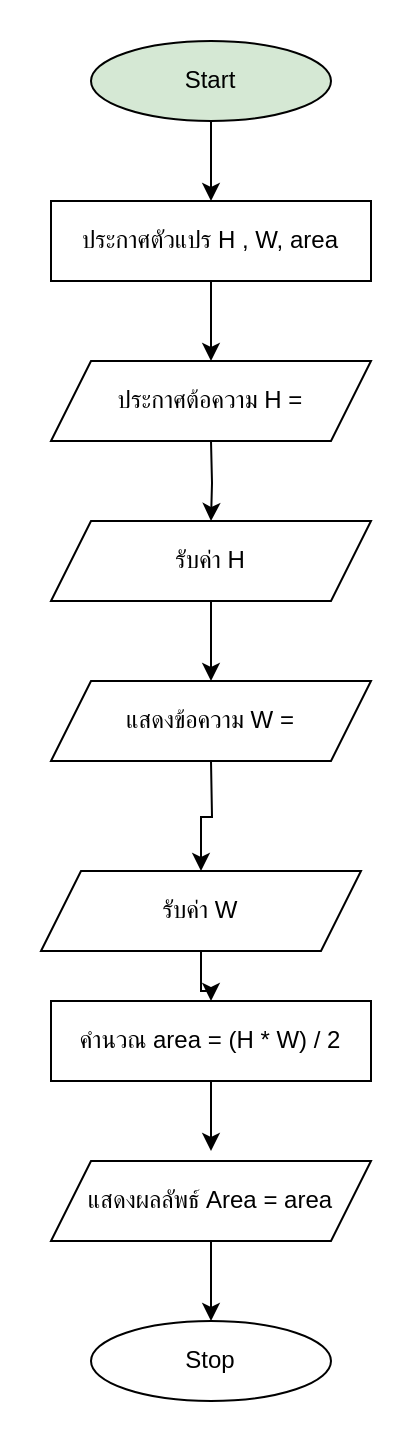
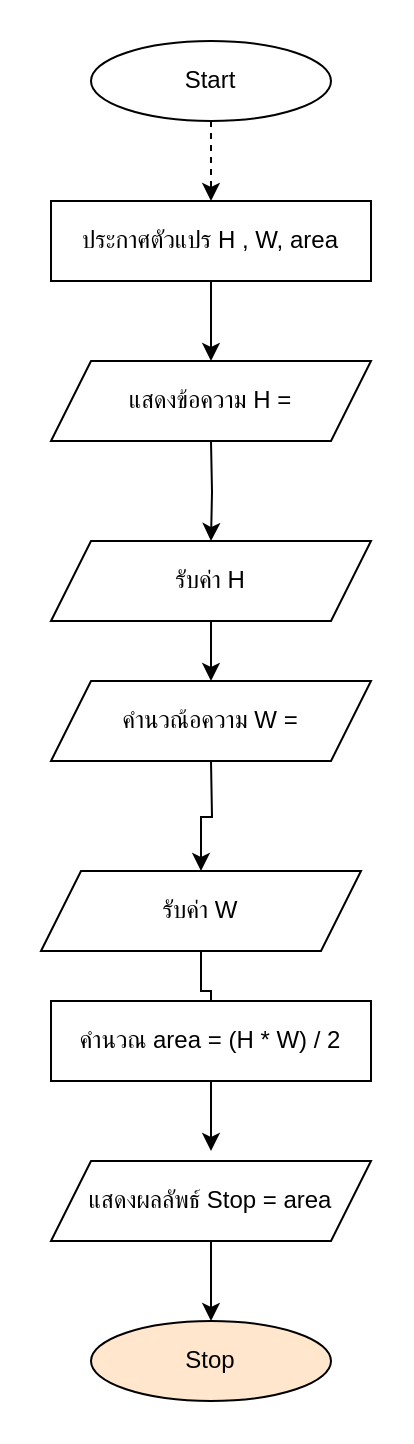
  <mxCell id="0" />
  <mxCell id="1" parent="0" />
- <mxCell id="2" value="" style="edgeStyle=orthogonalEdgeStyle;rounded=0;orthogonalLoop=1;jettySize=auto;html=1;" edge="1" parent="1" source="3" target="14"><mxGeometry relative="1" as="geometry" /></mxCell>
- <mxCell id="3" value="Start" style="ellipse;whiteSpace=wrap;html=1;fillColor=#d5e8d4;" vertex="1" parent="1"><mxGeometry x="45" width="120" height="40" as="geometry" y="20" /></mxCell>
+ <mxCell id="2" value="" style="edgeStyle=orthogonalEdgeStyle;rounded=0;orthogonalLoop=1;jettySize=auto;html=1;dashed=1;" edge="1" parent="1" source="3" target="14"><mxGeometry relative="1" as="geometry" /></mxCell>
+ <mxCell id="3" value="Start" style="ellipse;whiteSpace=wrap;html=1;" vertex="1" parent="1"><mxGeometry x="45" width="120" height="40" as="geometry" y="20" /></mxCell>
  <mxCell id="4" value="" style="edgeStyle=orthogonalEdgeStyle;rounded=0;orthogonalLoop=1;jettySize=auto;html=1;" edge="1" parent="1" target="10"><mxGeometry relative="1" as="geometry"><mxPoint x="105" y="220" as="sourcePoint" /></mxGeometry></mxCell>
  <mxCell id="5" value="" style="edgeStyle=orthogonalEdgeStyle;rounded=0;orthogonalLoop=1;jettySize=auto;html=1;" edge="1" parent="1" target="12"><mxGeometry relative="1" as="geometry"><mxPoint x="105" y="380" as="sourcePoint" /></mxGeometry></mxCell>
  <mxCell id="6" value="คำนวณ area = (H * W) / 2" style="rectangle;whiteSpace=wrap;html=1;" vertex="1" parent="1"><mxGeometry x="25" y="500" width="160" height="40" as="geometry" /></mxCell>
- <mxCell id="7" value="Stop" style="ellipse;whiteSpace=wrap;html=1;" vertex="1" parent="1"><mxGeometry x="45" y="660" width="120" height="40" as="geometry" /></mxCell>
+ <mxCell id="7" value="Stop" style="ellipse;whiteSpace=wrap;html=1;fillColor=#ffe6cc;" vertex="1" parent="1"><mxGeometry x="45" y="660" width="120" height="40" as="geometry" /></mxCell>
  <mxCell id="8" edge="1" parent="1" source="6"><mxGeometry relative="1" as="geometry"><mxPoint x="105" y="575" as="targetPoint" /></mxGeometry></mxCell>
  <mxCell id="9" value="" style="edgeStyle=orthogonalEdgeStyle;rounded=0;orthogonalLoop=1;jettySize=auto;html=1;" edge="1" parent="1" source="10"><mxGeometry relative="1" as="geometry"><mxPoint x="105" y="340" as="targetPoint" /></mxGeometry></mxCell>
- <mxCell id="10" value="รับค่า H" style="shape=parallelogram;perimeter=parallelogramPerimeter;whiteSpace=wrap;html=1;fixedSize=1;" vertex="1" parent="1"><mxGeometry x="25" y="260" width="160" height="40" as="geometry" /></mxCell>
- <mxCell id="11" value="" style="edgeStyle=orthogonalEdgeStyle;rounded=0;orthogonalLoop=1;jettySize=auto;html=1;" edge="1" parent="1" source="12" target="6"><mxGeometry relative="1" as="geometry" /></mxCell>
+ <mxCell id="10" value="รับค่า H" style="shape=parallelogram;perimeter=parallelogramPerimeter;whiteSpace=wrap;html=1;fixedSize=1;" vertex="1" parent="1"><mxGeometry x="25" y="270" width="160" height="40" as="geometry" /></mxCell>
+ <mxCell id="11" value="" style="edgeStyle=orthogonalEdgeStyle;rounded=0;orthogonalLoop=1;jettySize=auto;html=1;endArrow=none;" edge="1" parent="1" source="12" target="6"><mxGeometry relative="1" as="geometry" /></mxCell>
  <mxCell id="12" value="รับค่า W" style="shape=parallelogram;perimeter=parallelogramPerimeter;whiteSpace=wrap;html=1;fixedSize=1;" vertex="1" parent="1"><mxGeometry x="20" y="435" width="160" height="40" as="geometry" /></mxCell>
  <mxCell id="13" value="" style="edgeStyle=orthogonalEdgeStyle;rounded=0;orthogonalLoop=1;jettySize=auto;html=1;" edge="1" parent="1" source="14"><mxGeometry relative="1" as="geometry"><mxPoint x="105" y="180" as="targetPoint" /></mxGeometry></mxCell>
  <mxCell id="14" value="ประกาศตัวแปร H , W, area" style="parallelogram;whiteSpace=wrap;html=1;" vertex="1" parent="1"><mxGeometry x="25" y="100" width="160" height="40" as="geometry" /></mxCell>
  <mxCell id="15" value="" style="edgeStyle=orthogonalEdgeStyle;rounded=0;orthogonalLoop=1;jettySize=auto;html=1;" edge="1" parent="1" source="16" target="7"><mxGeometry relative="1" as="geometry" /></mxCell>
- <mxCell id="16" value="แสดงผลลัพธ์ Area = area" style="shape=parallelogram;perimeter=parallelogramPerimeter;whiteSpace=wrap;html=1;fixedSize=1;" vertex="1" parent="1"><mxGeometry x="25" y="580" width="160" height="40" as="geometry" /></mxCell>
- <mxCell id="17" value="ประกาศต้อความ H =" style="shape=parallelogram;perimeter=parallelogramPerimeter;whiteSpace=wrap;html=1;fixedSize=1;" vertex="1" parent="1"><mxGeometry x="25" y="180" width="160" height="40" as="geometry" /></mxCell>
- <mxCell id="18" value="แสดงข้อความ W =" style="shape=parallelogram;perimeter=parallelogramPerimeter;whiteSpace=wrap;html=1;fixedSize=1;" vertex="1" parent="1"><mxGeometry x="25" y="340" width="160" height="40" as="geometry" /></mxCell>
+ <mxCell id="16" value="แสดงผลลัพธ์ Stop = area" style="shape=parallelogram;perimeter=parallelogramPerimeter;whiteSpace=wrap;html=1;fixedSize=1;" vertex="1" parent="1"><mxGeometry x="25" y="580" width="160" height="40" as="geometry" /></mxCell>
+ <mxCell id="17" value="แสดงข้อความ H =" style="shape=parallelogram;perimeter=parallelogramPerimeter;whiteSpace=wrap;html=1;fixedSize=1;" vertex="1" parent="1"><mxGeometry x="25" y="180" width="160" height="40" as="geometry" /></mxCell>
+ <mxCell id="18" value="คำนวณ้อความ W =" style="shape=parallelogram;perimeter=parallelogramPerimeter;whiteSpace=wrap;html=1;fixedSize=1;" vertex="1" parent="1"><mxGeometry x="25" y="340" width="160" height="40" as="geometry" /></mxCell>
